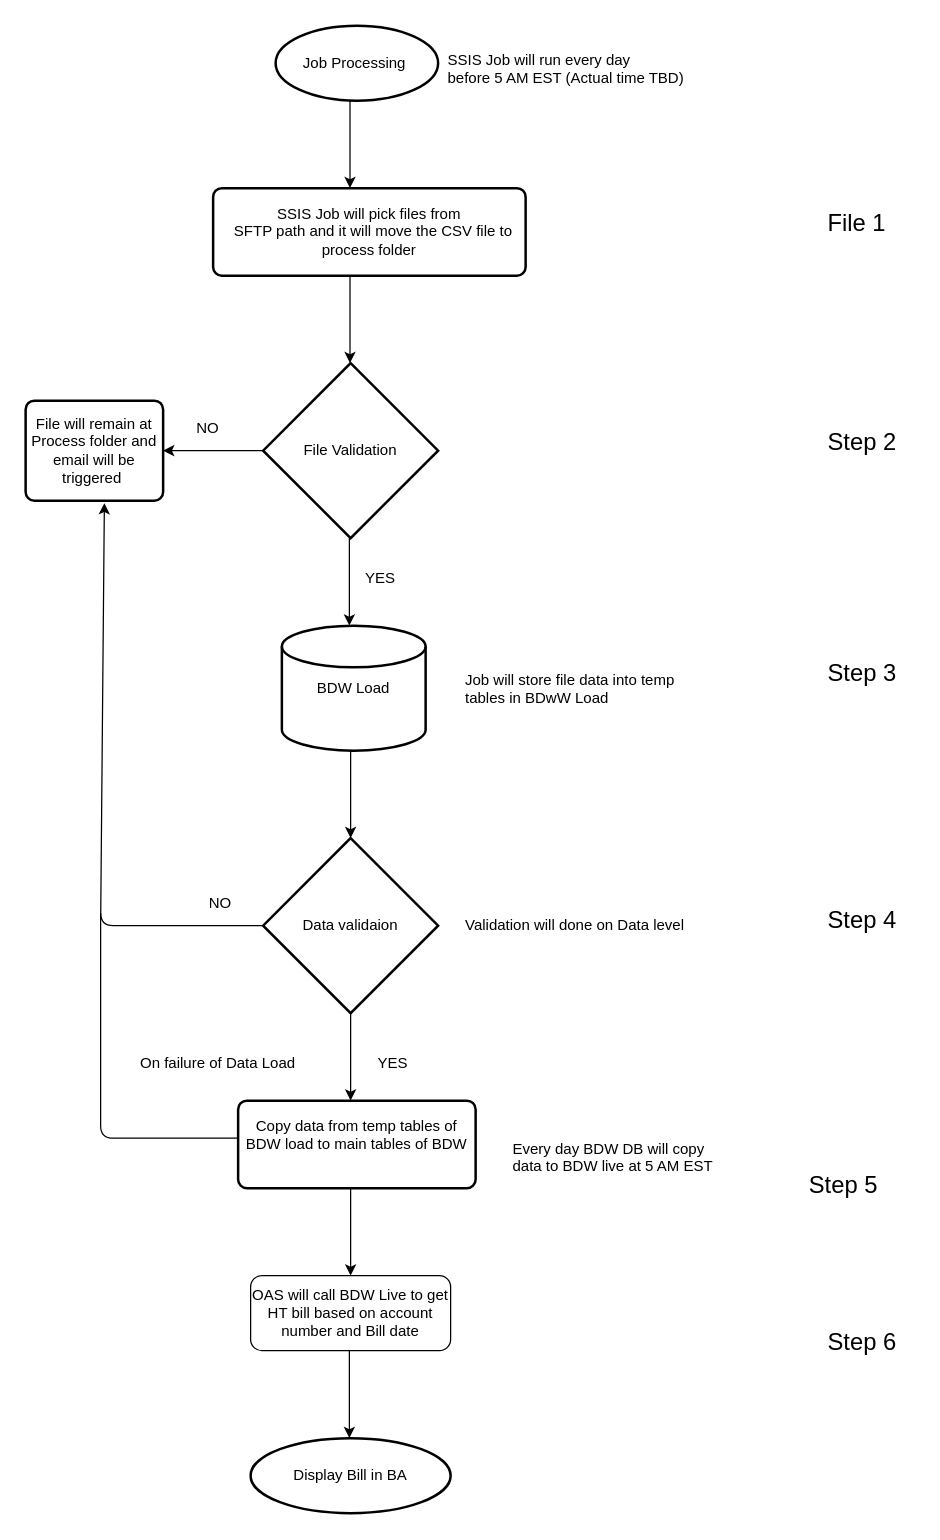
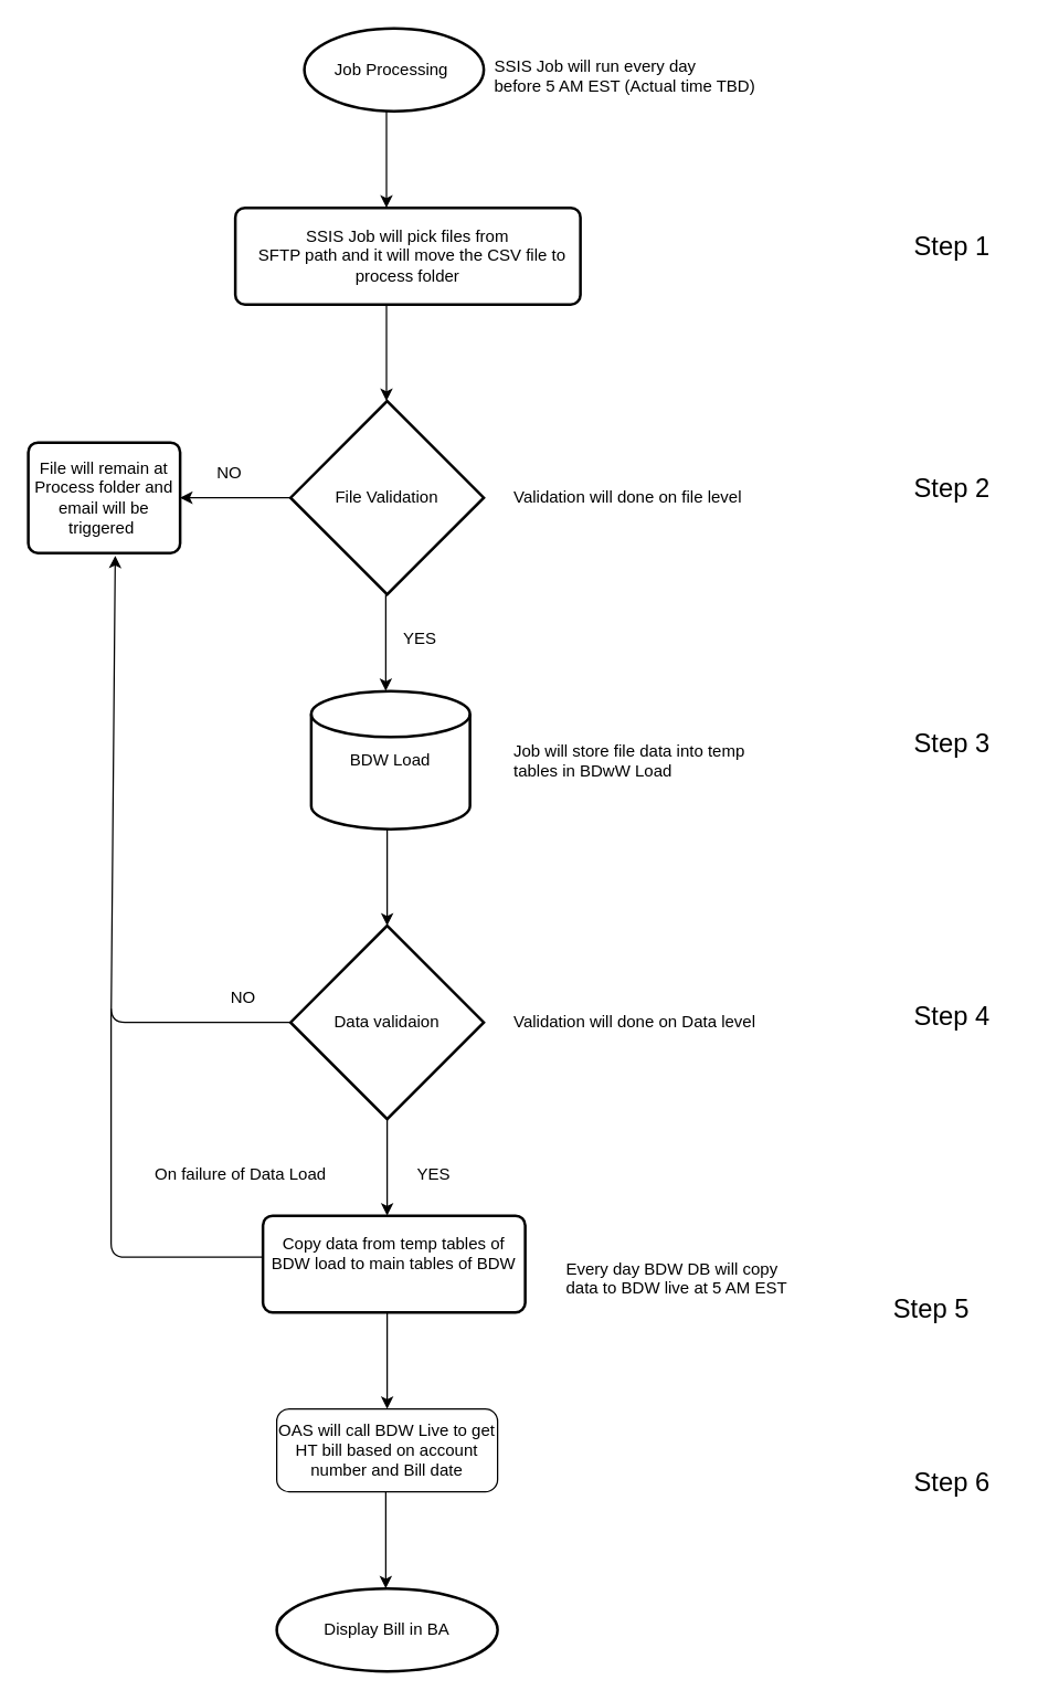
  <mxCell id="0" />
  <mxCell id="1" parent="0" />
  <mxCell id="2" value="Job Processing&amp;nbsp;" style="strokeWidth=2;html=1;shape=mxgraph.flowchart.start_1;whiteSpace=wrap;" vertex="1" parent="1"><mxGeometry x="220" y="20" width="130" height="60" as="geometry" /></mxCell>
  <mxCell id="3" value="SSIS Job will run every day &lt;br&gt;before 5 AM EST (Actual time TBD)" style="text;html=1;resizable=0;points=[];autosize=1;align=left;verticalAlign=top;spacingTop=-4;" vertex="1" parent="1"><mxGeometry x="356" y="38" width="210" height="30" as="geometry" /></mxCell>
  <mxCell id="4" value="" style="endArrow=classic;html=1;" edge="1" parent="1"><mxGeometry width="50" height="50" relative="1" as="geometry"><mxPoint x="279.5" y="80" as="sourcePoint" /><mxPoint x="279.5" y="150" as="targetPoint" /></mxGeometry></mxCell>
  <mxCell id="5" value="SSIS Job will pick files from &lt;br&gt;&amp;nbsp; SFTP path and it will move the CSV file to process folder" style="rounded=1;whiteSpace=wrap;html=1;absoluteArcSize=1;arcSize=14;strokeWidth=2;" vertex="1" parent="1"><mxGeometry x="170" y="150" width="250" height="70" as="geometry" /></mxCell>
  <mxCell id="6" value="" style="endArrow=classic;html=1;" edge="1" parent="1"><mxGeometry width="50" height="50" relative="1" as="geometry"><mxPoint x="279.5" y="220" as="sourcePoint" /><mxPoint x="279.5" y="290" as="targetPoint" /></mxGeometry></mxCell>
  <mxCell id="7" value="File Validation" style="strokeWidth=2;html=1;shape=mxgraph.flowchart.decision;whiteSpace=wrap;" vertex="1" parent="1"><mxGeometry x="210" y="290" width="140" height="140" as="geometry" /></mxCell>
  <mxCell id="8" value="" style="endArrow=classic;html=1;" edge="1" parent="1"><mxGeometry width="50" height="50" relative="1" as="geometry"><mxPoint x="279" y="430" as="sourcePoint" /><mxPoint x="279" y="500" as="targetPoint" /></mxGeometry></mxCell>
  <mxCell id="9" value="YES" style="text;html=1;resizable=0;points=[];autosize=1;align=left;verticalAlign=top;spacingTop=-4;" vertex="1" parent="1"><mxGeometry x="290" y="452" width="40" height="20" as="geometry" /></mxCell>
  <mxCell id="10" value="BDW Load" style="strokeWidth=2;html=1;shape=mxgraph.flowchart.database;whiteSpace=wrap;" vertex="1" parent="1"><mxGeometry x="225" y="500" width="115" height="100" as="geometry" /></mxCell>
+ <mxCell id="11" value="Validation will done on file level" style="text;html=1;resizable=0;points=[];autosize=1;align=left;verticalAlign=top;spacingTop=-4;" vertex="1" parent="1"><mxGeometry x="370" y="350" width="180" height="20" as="geometry" /></mxCell>
  <mxCell id="12" value="" style="endArrow=classic;html=1;" edge="1" parent="1"><mxGeometry width="50" height="50" relative="1" as="geometry"><mxPoint x="210" y="360" as="sourcePoint" /><mxPoint x="130" y="360" as="targetPoint" /></mxGeometry></mxCell>
  <mxCell id="13" value="NO" style="text;html=1;resizable=0;points=[];autosize=1;align=left;verticalAlign=top;spacingTop=-4;" vertex="1" parent="1"><mxGeometry x="155" y="332" width="30" height="20" as="geometry" /></mxCell>
  <mxCell id="14" value="File will remain at Process folder and email will be triggered&amp;nbsp;" style="rounded=1;whiteSpace=wrap;html=1;absoluteArcSize=1;arcSize=14;strokeWidth=2;" vertex="1" parent="1"><mxGeometry x="20" y="320" width="110" height="80" as="geometry" /></mxCell>
  <mxCell id="15" value="Job will store file data into temp &lt;br&gt;tables in BDwW Load" style="text;html=1;" vertex="1" parent="1"><mxGeometry x="370" y="530" width="310" height="30" as="geometry" /></mxCell>
  <mxCell id="16" value="" style="endArrow=classic;html=1;" edge="1" parent="1"><mxGeometry width="50" height="50" relative="1" as="geometry"><mxPoint x="280" y="600" as="sourcePoint" /><mxPoint x="280" y="670" as="targetPoint" /></mxGeometry></mxCell>
  <mxCell id="17" value="Data validaion" style="strokeWidth=2;html=1;shape=mxgraph.flowchart.decision;whiteSpace=wrap;" vertex="1" parent="1"><mxGeometry x="210" y="670" width="140" height="140" as="geometry" /></mxCell>
  <mxCell id="18" value="" style="endArrow=classic;html=1;" edge="1" parent="1"><mxGeometry width="50" height="50" relative="1" as="geometry"><mxPoint x="280" y="810" as="sourcePoint" /><mxPoint x="280" y="880" as="targetPoint" /></mxGeometry></mxCell>
  <mxCell id="19" value="Validation will done on Data level" style="text;html=1;resizable=0;points=[];autosize=1;align=left;verticalAlign=top;spacingTop=-4;" vertex="1" parent="1"><mxGeometry x="370" y="730" width="190" height="20" as="geometry" /></mxCell>
  <mxCell id="20" value="" style="endArrow=classic;html=1;exitX=0;exitY=0.5;exitDx=0;exitDy=0;exitPerimeter=0;" edge="1" parent="1" source="17"><mxGeometry width="50" height="50" relative="1" as="geometry"><mxPoint x="75" y="740" as="sourcePoint" /><mxPoint x="83" y="402" as="targetPoint" /><Array as="points"><mxPoint x="80" y="740" /></Array></mxGeometry></mxCell>
  <mxCell id="21" value="NO" style="text;html=1;resizable=0;points=[];autosize=1;align=left;verticalAlign=top;spacingTop=-4;" vertex="1" parent="1"><mxGeometry x="165" y="712" width="30" height="20" as="geometry" /></mxCell>
  <mxCell id="22" value="YES" style="text;html=1;resizable=0;points=[];autosize=1;align=left;verticalAlign=top;spacingTop=-4;" vertex="1" parent="1"><mxGeometry x="300" y="840" width="40" height="20" as="geometry" /></mxCell>
  <mxCell id="23" value="Copy data from temp tables of BDW load to main tables of BDW&lt;br&gt;&lt;br&gt;" style="rounded=1;whiteSpace=wrap;html=1;absoluteArcSize=1;arcSize=14;strokeWidth=2;" vertex="1" parent="1"><mxGeometry x="190" y="880" width="190" height="70" as="geometry" /></mxCell>
  <mxCell id="24" value="" style="endArrow=none;html=1;entryX=0;entryY=0.429;entryDx=0;entryDy=0;entryPerimeter=0;" edge="1" parent="1" target="23"><mxGeometry width="50" height="50" relative="1" as="geometry"><mxPoint x="80" y="730" as="sourcePoint" /><mxPoint x="190" y="898" as="targetPoint" /><Array as="points"><mxPoint x="80" y="910" /></Array></mxGeometry></mxCell>
  <mxCell id="25" value="On failure of Data Load" style="text;html=1;resizable=0;points=[];autosize=1;align=left;verticalAlign=top;spacingTop=-4;" vertex="1" parent="1"><mxGeometry x="110" y="840" width="140" height="20" as="geometry" /></mxCell>
  <mxCell id="26" value="OAS will call BDW Live to get HT bill based on account number and Bill date" style="rounded=1;whiteSpace=wrap;html=1;" vertex="1" parent="1"><mxGeometry x="200" y="1020" width="160" height="60" as="geometry" /></mxCell>
  <mxCell id="27" value="Display Bill in BA" style="strokeWidth=2;html=1;shape=mxgraph.flowchart.start_1;whiteSpace=wrap;" vertex="1" parent="1"><mxGeometry x="200" y="1150" width="160" height="60" as="geometry" /></mxCell>
  <mxCell id="28" value="" style="endArrow=classic;html=1;" edge="1" parent="1"><mxGeometry width="50" height="50" relative="1" as="geometry"><mxPoint x="280" y="950" as="sourcePoint" /><mxPoint x="280" y="1020" as="targetPoint" /></mxGeometry></mxCell>
  <mxCell id="29" value="Every day BDW DB will copy&lt;br&gt;data to BDW live at 5 AM EST" style="text;html=1;resizable=0;points=[];autosize=1;align=left;verticalAlign=top;spacingTop=-4;" vertex="1" parent="1"><mxGeometry x="408" y="909" width="180" height="30" as="geometry" /></mxCell>
  <mxCell id="30" value="" style="endArrow=classic;html=1;" edge="1" parent="1"><mxGeometry width="50" height="50" relative="1" as="geometry"><mxPoint x="279" y="1080" as="sourcePoint" /><mxPoint x="279" y="1150" as="targetPoint" /></mxGeometry></mxCell>
- <mxCell id="31" value="&lt;font style=&quot;font-size: 19px&quot;&gt;File 1&lt;/font&gt;" style="text;html=1;resizable=0;points=[];autosize=1;align=left;verticalAlign=top;spacingTop=-4;" vertex="1" parent="1"><mxGeometry x="660" y="165" width="70" height="20" as="geometry" /></mxCell>
+ <mxCell id="31" value="&lt;font style=&quot;font-size: 19px&quot;&gt;Step 1&lt;/font&gt;" style="text;html=1;resizable=0;points=[];autosize=1;align=left;verticalAlign=top;spacingTop=-4;" vertex="1" parent="1"><mxGeometry x="660" y="165" width="70" height="20" as="geometry" /></mxCell>
  <mxCell id="32" value="&lt;font style=&quot;font-size: 19px&quot;&gt;Step 2&lt;/font&gt;" style="text;html=1;resizable=0;points=[];autosize=1;align=left;verticalAlign=top;spacingTop=-4;" vertex="1" parent="1"><mxGeometry x="660" y="340" width="70" height="20" as="geometry" /></mxCell>
  <mxCell id="33" value="&lt;font style=&quot;font-size: 19px&quot;&gt;Step 3&lt;/font&gt;" style="text;html=1;resizable=0;points=[];autosize=1;align=left;verticalAlign=top;spacingTop=-4;" vertex="1" parent="1"><mxGeometry x="660" y="525" width="70" height="20" as="geometry" /></mxCell>
  <mxCell id="34" value="&lt;font style=&quot;font-size: 19px&quot;&gt;Step 4&lt;/font&gt;" style="text;html=1;resizable=0;points=[];autosize=1;align=left;verticalAlign=top;spacingTop=-4;" vertex="1" parent="1"><mxGeometry x="660" y="722" width="70" height="20" as="geometry" /></mxCell>
  <mxCell id="35" value="&lt;font style=&quot;font-size: 19px&quot;&gt;Step 5&lt;/font&gt;" style="text;html=1;resizable=0;points=[];autosize=1;align=left;verticalAlign=top;spacingTop=-4;" vertex="1" parent="1"><mxGeometry x="645" y="934" width="70" height="20" as="geometry" /></mxCell>
  <mxCell id="36" value="&lt;font style=&quot;font-size: 19px&quot;&gt;Step 6&lt;/font&gt;" style="text;html=1;resizable=0;points=[];autosize=1;align=left;verticalAlign=top;spacingTop=-4;" vertex="1" parent="1"><mxGeometry x="660" y="1060" width="70" height="20" as="geometry" /></mxCell>
